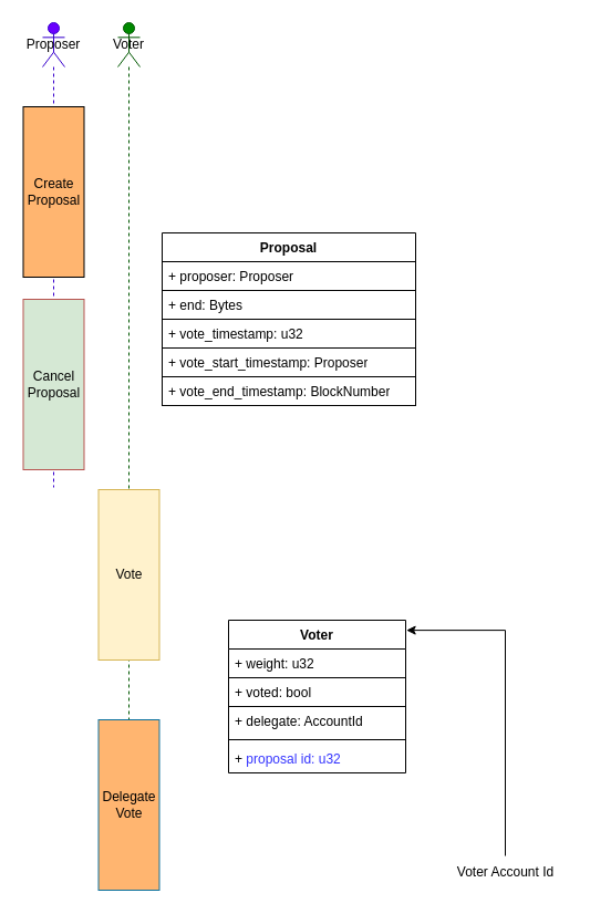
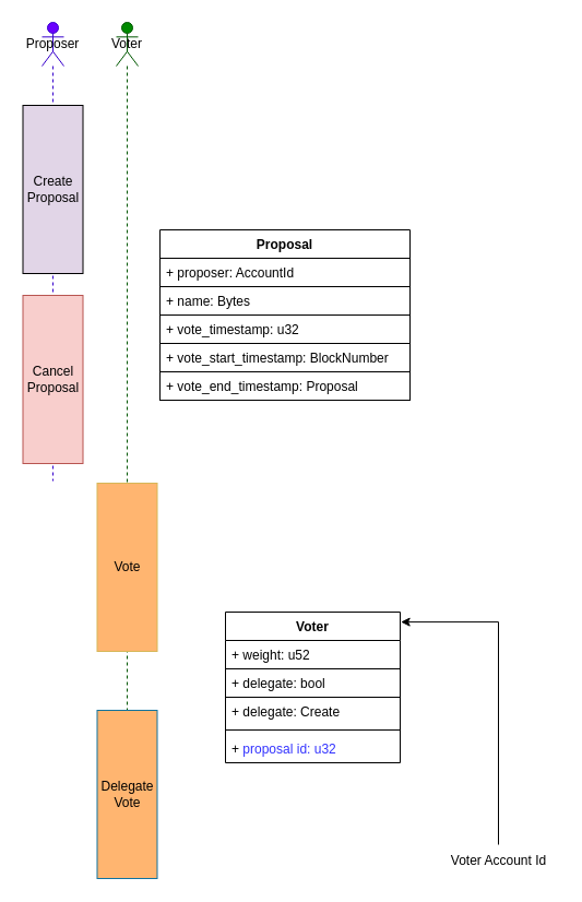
  <mxCell id="0" />
  <mxCell id="1" parent="0" />
  <mxCell id="2" value="Proposal" style="swimlane;fontStyle=1;align=center;verticalAlign=top;childLayout=stackLayout;horizontal=1;startSize=26;horizontalStack=0;resizeParent=1;resizeParentMax=0;resizeLast=0;collapsible=1;marginBottom=0;whiteSpace=wrap;html=1;" vertex="1" parent="1"><mxGeometry x="146" y="210" width="229" height="156" as="geometry" /></mxCell>
- <mxCell id="3" value="+ proposer: Proposer" style="text;strokeColor=default;fillColor=none;align=left;verticalAlign=top;spacingLeft=4;spacingRight=4;overflow=hidden;rotatable=0;points=[[0,0.5],[1,0.5]];portConstraint=eastwest;whiteSpace=wrap;html=1;" vertex="1" parent="2"><mxGeometry y="26" width="229" height="26" as="geometry" /></mxCell>
- <mxCell id="4" value="+ end: Bytes" style="text;strokeColor=none;fillColor=none;align=left;verticalAlign=top;spacingLeft=4;spacingRight=4;overflow=hidden;rotatable=0;points=[[0,0.5],[1,0.5]];portConstraint=eastwest;whiteSpace=wrap;html=1;" vertex="1" parent="2"><mxGeometry y="52" width="229" height="26" as="geometry" /></mxCell>
+ <mxCell id="3" value="+ proposer: AccountId" style="text;strokeColor=default;fillColor=none;align=left;verticalAlign=top;spacingLeft=4;spacingRight=4;overflow=hidden;rotatable=0;points=[[0,0.5],[1,0.5]];portConstraint=eastwest;whiteSpace=wrap;html=1;" vertex="1" parent="2"><mxGeometry y="26" width="229" height="26" as="geometry" /></mxCell>
+ <mxCell id="4" value="+ name: Bytes" style="text;strokeColor=none;fillColor=none;align=left;verticalAlign=top;spacingLeft=4;spacingRight=4;overflow=hidden;rotatable=0;points=[[0,0.5],[1,0.5]];portConstraint=eastwest;whiteSpace=wrap;html=1;" vertex="1" parent="2"><mxGeometry y="52" width="229" height="26" as="geometry" /></mxCell>
  <mxCell id="5" value="+ vote_timestamp: u32" style="text;strokeColor=default;fillColor=none;align=left;verticalAlign=top;spacingLeft=4;spacingRight=4;overflow=hidden;rotatable=0;points=[[0,0.5],[1,0.5]];portConstraint=eastwest;whiteSpace=wrap;html=1;" vertex="1" parent="2"><mxGeometry y="78" width="229" height="26" as="geometry" /></mxCell>
- <mxCell id="6" value="+ vote_start_timestamp: Proposer" style="text;strokeColor=default;fillColor=none;align=left;verticalAlign=top;spacingLeft=4;spacingRight=4;overflow=hidden;rotatable=0;points=[[0,0.5],[1,0.5]];portConstraint=eastwest;whiteSpace=wrap;html=1;" vertex="1" parent="2"><mxGeometry y="104" width="229" height="26" as="geometry" /></mxCell>
- <mxCell id="7" value="+ vote_end_timestamp: BlockNumber" style="text;strokeColor=default;fillColor=none;align=left;verticalAlign=top;spacingLeft=4;spacingRight=4;overflow=hidden;rotatable=0;points=[[0,0.5],[1,0.5]];portConstraint=eastwest;whiteSpace=wrap;html=1;" vertex="1" parent="2"><mxGeometry y="130" width="229" height="26" as="geometry" /></mxCell>
+ <mxCell id="6" value="+ vote_start_timestamp: BlockNumber" style="text;strokeColor=default;fillColor=none;align=left;verticalAlign=top;spacingLeft=4;spacingRight=4;overflow=hidden;rotatable=0;points=[[0,0.5],[1,0.5]];portConstraint=eastwest;whiteSpace=wrap;html=1;" vertex="1" parent="2"><mxGeometry y="104" width="229" height="26" as="geometry" /></mxCell>
+ <mxCell id="7" value="+ vote_end_timestamp: Proposal" style="text;strokeColor=default;fillColor=none;align=left;verticalAlign=top;spacingLeft=4;spacingRight=4;overflow=hidden;rotatable=0;points=[[0,0.5],[1,0.5]];portConstraint=eastwest;whiteSpace=wrap;html=1;" vertex="1" parent="2"><mxGeometry y="130" width="229" height="26" as="geometry" /></mxCell>
  <mxCell id="8" value="&lt;font color=&quot;#000000&quot;&gt;Proposer&lt;/font&gt;" style="shape=umlLifeline;perimeter=lifelinePerimeter;whiteSpace=wrap;html=1;container=1;dropTarget=0;collapsible=0;recursiveResize=0;outlineConnect=0;portConstraint=eastwest;newEdgeStyle={&quot;edgeStyle&quot;:&quot;elbowEdgeStyle&quot;,&quot;elbow&quot;:&quot;vertical&quot;,&quot;curved&quot;:0,&quot;rounded&quot;:0};participant=umlActor;fillColor=#6a00ff;fontColor=#ffffff;strokeColor=#3700CC;" vertex="1" parent="1"><mxGeometry x="38" y="20" width="20" height="420" as="geometry" /></mxCell>
- <mxCell id="9" value="Create Proposal" style="rounded=0;whiteSpace=wrap;html=1;fillColor=#FFB570;" vertex="1" parent="1"><mxGeometry x="20.5" y="96" width="55" height="154" as="geometry" /></mxCell>
- <mxCell id="10" value="Cancel Proposal" style="rounded=0;whiteSpace=wrap;html=1;fillColor=#d5e8d4;strokeColor=#b85450;" vertex="1" parent="1"><mxGeometry x="20.5" y="270" width="55" height="154" as="geometry" /></mxCell>
+ <mxCell id="9" value="Create Proposal" style="rounded=0;whiteSpace=wrap;html=1;fillColor=#e1d5e7;" vertex="1" parent="1"><mxGeometry x="20.5" y="96" width="55" height="154" as="geometry" /></mxCell>
+ <mxCell id="10" value="Cancel Proposal" style="rounded=0;whiteSpace=wrap;html=1;fillColor=#f8cecc;strokeColor=#b85450;" vertex="1" parent="1"><mxGeometry x="20.5" y="270" width="55" height="154" as="geometry" /></mxCell>
  <mxCell id="11" value="Voter" style="swimlane;fontStyle=1;align=center;verticalAlign=top;childLayout=stackLayout;horizontal=1;startSize=26;horizontalStack=0;resizeParent=1;resizeParentMax=0;resizeLast=0;collapsible=1;marginBottom=0;whiteSpace=wrap;html=1;" vertex="1" parent="1"><mxGeometry x="206" y="560" width="160" height="138" as="geometry" /></mxCell>
- <mxCell id="12" value="+ weight: u32" style="text;strokeColor=none;fillColor=none;align=left;verticalAlign=top;spacingLeft=4;spacingRight=4;overflow=hidden;rotatable=0;points=[[0,0.5],[1,0.5]];portConstraint=eastwest;whiteSpace=wrap;html=1;" vertex="1" parent="11"><mxGeometry y="26" width="160" height="26" as="geometry" /></mxCell>
- <mxCell id="13" value="+ voted: bool" style="text;strokeColor=default;fillColor=none;align=left;verticalAlign=top;spacingLeft=4;spacingRight=4;overflow=hidden;rotatable=0;points=[[0,0.5],[1,0.5]];portConstraint=eastwest;whiteSpace=wrap;html=1;glass=0;" vertex="1" parent="11"><mxGeometry y="52" width="160" height="26" as="geometry" /></mxCell>
- <mxCell id="14" value="+ delegate: AccountId" style="text;strokeColor=none;fillColor=none;align=left;verticalAlign=top;spacingLeft=4;spacingRight=4;overflow=hidden;rotatable=0;points=[[0,0.5],[1,0.5]];portConstraint=eastwest;whiteSpace=wrap;html=1;" vertex="1" parent="11"><mxGeometry y="78" width="160" height="26" as="geometry" /></mxCell>
+ <mxCell id="12" value="+ weight: u52" style="text;strokeColor=none;fillColor=none;align=left;verticalAlign=top;spacingLeft=4;spacingRight=4;overflow=hidden;rotatable=0;points=[[0,0.5],[1,0.5]];portConstraint=eastwest;whiteSpace=wrap;html=1;" vertex="1" parent="11"><mxGeometry y="26" width="160" height="26" as="geometry" /></mxCell>
+ <mxCell id="13" value="+ delegate: bool" style="text;strokeColor=default;fillColor=none;align=left;verticalAlign=top;spacingLeft=4;spacingRight=4;overflow=hidden;rotatable=0;points=[[0,0.5],[1,0.5]];portConstraint=eastwest;whiteSpace=wrap;html=1;glass=0;" vertex="1" parent="11"><mxGeometry y="52" width="160" height="26" as="geometry" /></mxCell>
+ <mxCell id="14" value="+ delegate: Create" style="text;strokeColor=none;fillColor=none;align=left;verticalAlign=top;spacingLeft=4;spacingRight=4;overflow=hidden;rotatable=0;points=[[0,0.5],[1,0.5]];portConstraint=eastwest;whiteSpace=wrap;html=1;" vertex="1" parent="11"><mxGeometry y="78" width="160" height="26" as="geometry" /></mxCell>
  <mxCell id="15" value="" style="line;strokeWidth=1;fillColor=none;align=left;verticalAlign=middle;spacingTop=-1;spacingLeft=3;spacingRight=3;rotatable=0;labelPosition=right;points=[];portConstraint=eastwest;strokeColor=inherit;" vertex="1" parent="11"><mxGeometry y="104" width="160" height="8" as="geometry" /></mxCell>
  <mxCell id="16" value="+ &lt;font color=&quot;#3333ff&quot;&gt;proposal id: u32&lt;/font&gt;" style="text;strokeColor=none;fillColor=none;align=left;verticalAlign=top;spacingLeft=4;spacingRight=4;overflow=hidden;rotatable=0;points=[[0,0.5],[1,0.5]];portConstraint=eastwest;whiteSpace=wrap;html=1;" vertex="1" parent="11"><mxGeometry y="112" width="160" height="26" as="geometry" /></mxCell>
  <mxCell id="17" style="edgeStyle=orthogonalEdgeStyle;rounded=0;orthogonalLoop=1;jettySize=auto;html=1;entryX=1.004;entryY=0.066;entryDx=0;entryDy=0;entryPerimeter=0;" edge="1" parent="1" source="18" target="11"><mxGeometry relative="1" as="geometry"><Array as="points"><mxPoint x="456" y="569" /></Array></mxGeometry></mxCell>
  <mxCell id="18" value="Voter Account Id" style="text;html=1;align=center;verticalAlign=middle;resizable=0;points=[];autosize=1;strokeColor=none;fillColor=none;" vertex="1" parent="1"><mxGeometry x="401" y="773" width="110" height="30" as="geometry" /></mxCell>
  <mxCell id="19" value="&lt;font color=&quot;#000000&quot;&gt;Voter&lt;br&gt;&lt;/font&gt;" style="shape=umlLifeline;perimeter=lifelinePerimeter;whiteSpace=wrap;html=1;container=1;dropTarget=0;collapsible=0;recursiveResize=0;outlineConnect=0;portConstraint=eastwest;newEdgeStyle={&quot;edgeStyle&quot;:&quot;elbowEdgeStyle&quot;,&quot;elbow&quot;:&quot;vertical&quot;,&quot;curved&quot;:0,&quot;rounded&quot;:0};participant=umlActor;fillColor=#008a00;fontColor=#ffffff;strokeColor=#005700;" vertex="1" parent="1"><mxGeometry x="106" y="20" width="20" height="760" as="geometry" /></mxCell>
- <mxCell id="20" value="Vote" style="rounded=0;whiteSpace=wrap;html=1;fillColor=#fff2cc;strokeColor=#d6b656;" vertex="1" parent="1"><mxGeometry x="88.5" y="442" width="55" height="154" as="geometry" /></mxCell>
+ <mxCell id="20" value="Vote" style="rounded=0;whiteSpace=wrap;html=1;fillColor=#ffb570;strokeColor=#d6b656;" vertex="1" parent="1"><mxGeometry x="88.5" y="442" width="55" height="154" as="geometry" /></mxCell>
  <mxCell id="21" value="Delegate Vote" style="rounded=0;whiteSpace=wrap;html=1;fillColor=#ffb570;strokeColor=#10739e;" vertex="1" parent="1"><mxGeometry x="88.5" y="650" width="55" height="154" as="geometry" /></mxCell>
